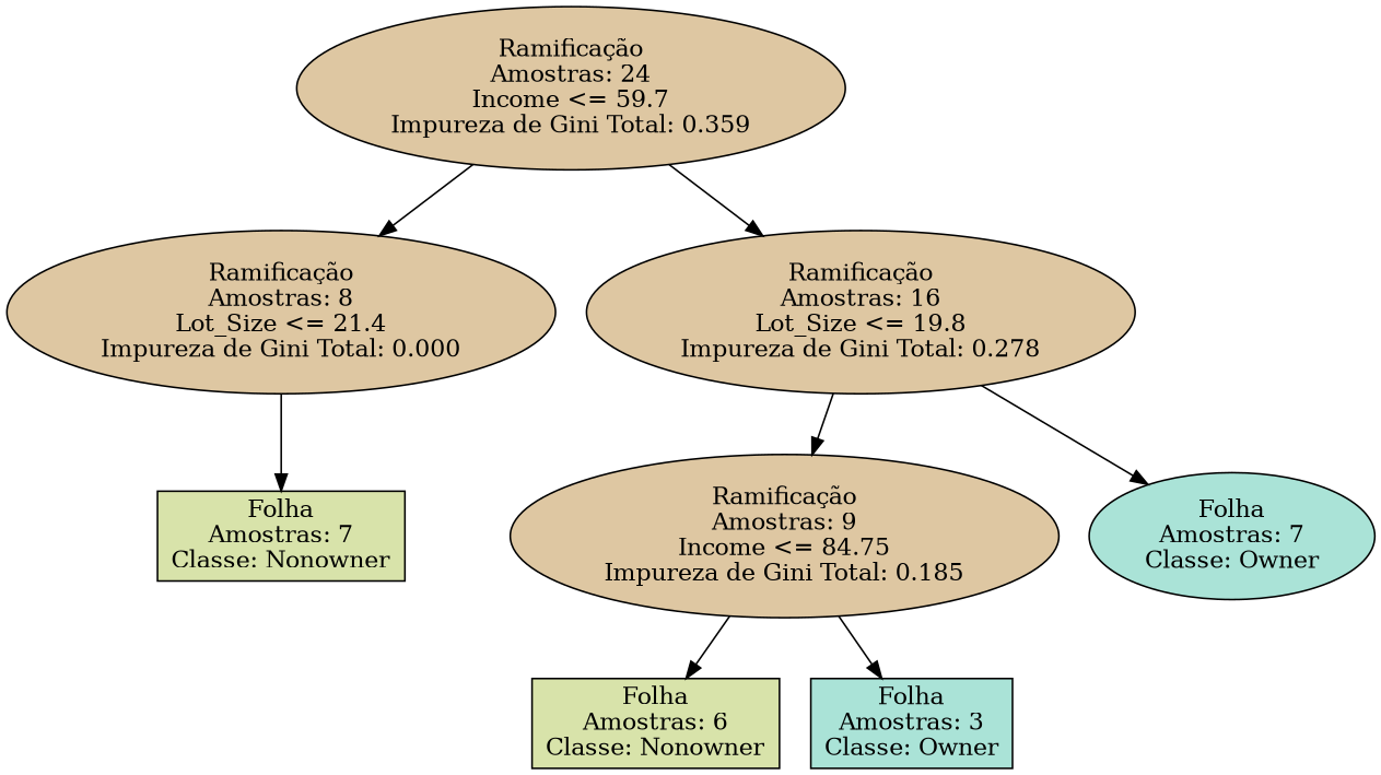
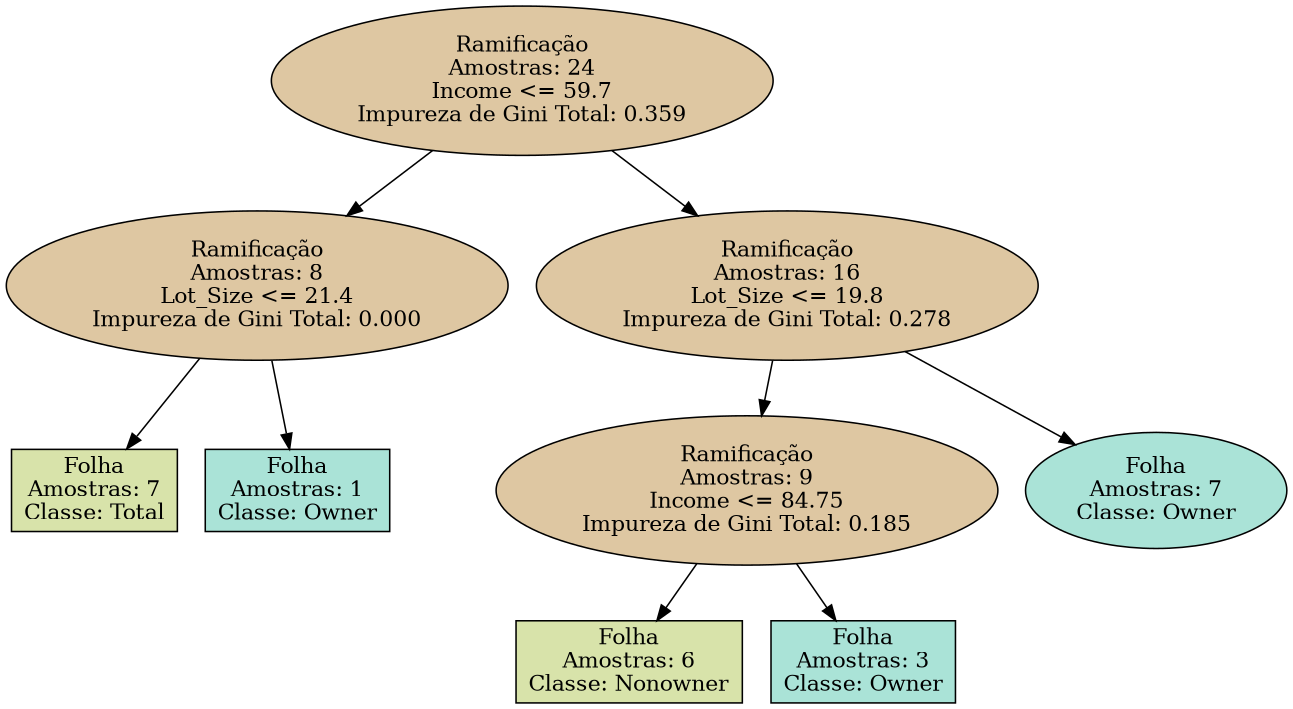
  digraph {
    node [fillcolor="#dec7a2" shape=ellipse style=filled]
    n1 [height=.1 label="Ramificação\nAmostras: 24\nIncome <= 59.7\nImpureza de Gini Total: 0.359"]
    n2 [height=.1 label="Ramificação\nAmostras: 8\nLot_Size <= 21.4\nImpureza de Gini Total: 0.000"]
    n3 [height=.1 label="Ramificação\nAmostras: 16\nLot_Size <= 19.8\nImpureza de Gini Total: 0.278"]
-   n4 [fillcolor="#d8e3aa" height=.1 label="Folha\nAmostras: 7\nClasse: Nonowner" shape=box]
+   n4 [fillcolor="#d8e3aa" height=.1 label="Folha\nAmostras: 7\nClasse: Total" shape=box]
+   n5 [fillcolor="#aae3d7" height=.1 label="Folha\nAmostras: 1\nClasse: Owner" shape=box]
    n6 [height=.1 label="Ramificação\nAmostras: 9\nIncome <= 84.75\nImpureza de Gini Total: 0.185"]
    n7 [fillcolor="#aae3d7" height=.1 label="Folha\nAmostras: 7\nClasse: Owner"]
    n8 [fillcolor="#d8e3aa" height=.1 label="Folha\nAmostras: 6\nClasse: Nonowner" shape=box]
    n9 [fillcolor="#aae3d7" height=.1 label="Folha\nAmostras: 3\nClasse: Owner" shape=box]
    n1 -> n2
    n1 -> n3
    n2 -> n4
+   n2 -> n5
    n3 -> n6
    n3 -> n7
    n6 -> n8
    n6 -> n9
  }
